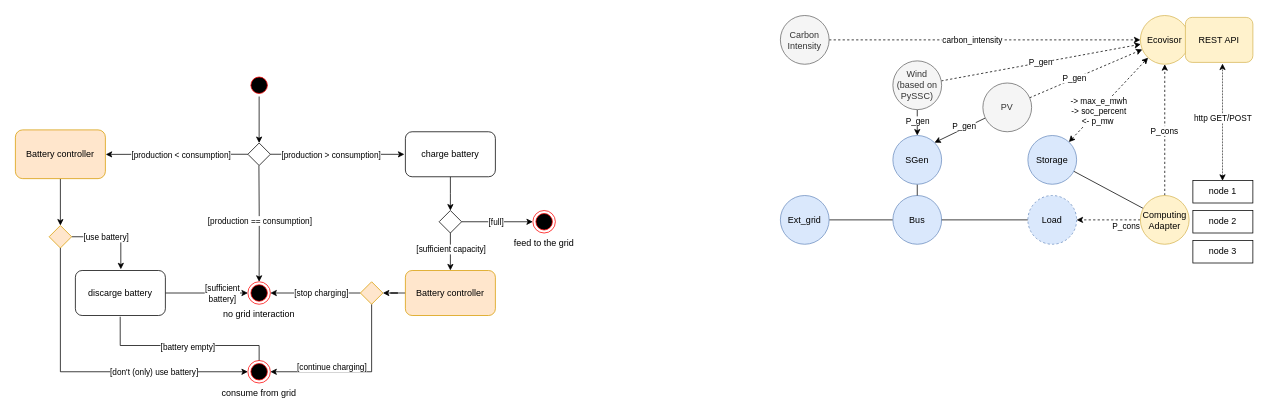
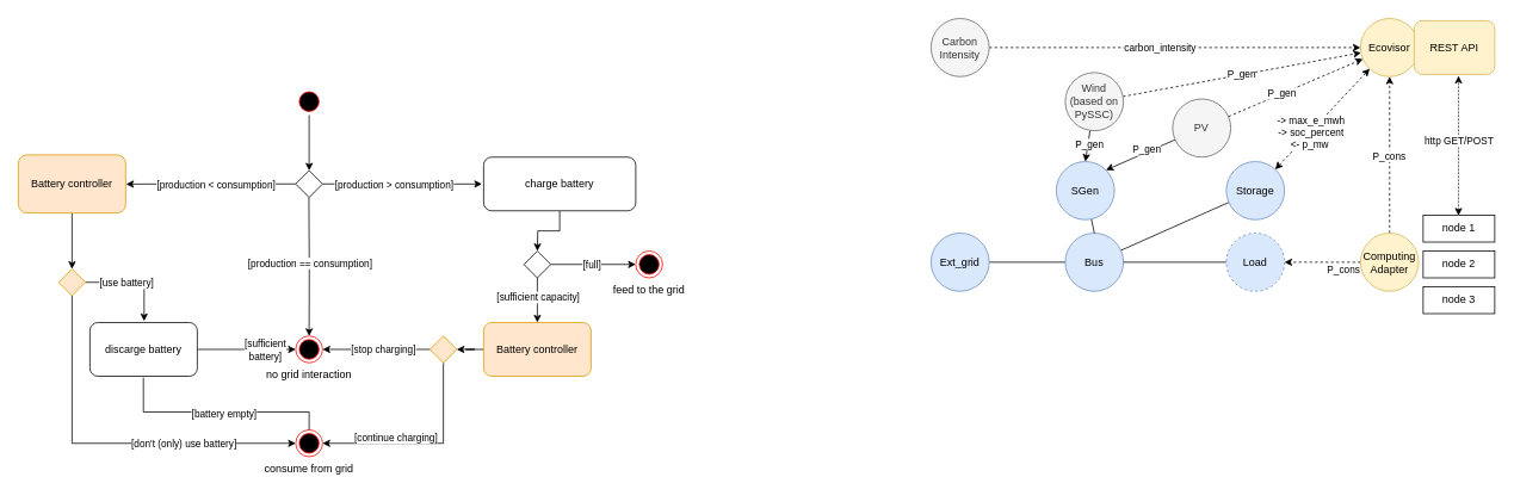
  <mxCell id="0" />
  <mxCell id="1" parent="0" />
  <mxCell id="2" value="" style="edgeStyle=orthogonalEdgeStyle;rounded=0;orthogonalLoop=1;jettySize=auto;html=1;entryX=0.5;entryY=0;entryDx=0;entryDy=0;" edge="1" parent="1" source="3" target="15"><mxGeometry relative="1" as="geometry"><mxPoint x="510" y="155" as="targetPoint" /></mxGeometry></mxCell>
  <mxCell id="3" value="" style="ellipse;shape=startState;fillColor=#000000;strokeColor=#ff0000;" vertex="1" parent="1"><mxGeometry x="330" y="98" width="30" height="30" as="geometry" /></mxCell>
  <mxCell id="4" value="" style="edgeStyle=orthogonalEdgeStyle;rounded=0;orthogonalLoop=1;jettySize=auto;html=1;entryX=0.5;entryY=0;entryDx=0;entryDy=0;" edge="1" parent="1" source="5"><mxGeometry relative="1" as="geometry"><mxPoint x="600" y="280" as="targetPoint" /></mxGeometry></mxCell>
- <mxCell id="5" value="charge battery" style="rounded=1;whiteSpace=wrap;html=1;" vertex="1" parent="1"><mxGeometry x="540" y="175" width="120" height="60" as="geometry" /></mxCell>
+ <mxCell id="5" value="charge battery" style="rounded=1;whiteSpace=wrap;html=1;" vertex="1" parent="1"><mxGeometry x="540" y="175" width="170" height="60" as="geometry" /></mxCell>
  <mxCell id="6" value="" style="edgeStyle=orthogonalEdgeStyle;rounded=0;orthogonalLoop=1;jettySize=auto;html=1;entryX=0.5;entryY=0;entryDx=0;entryDy=0;" edge="1" parent="1" target="19"><mxGeometry relative="1" as="geometry"><mxPoint x="344.71" y="220" as="sourcePoint" /><mxPoint x="344.71" y="285" as="targetPoint" /></mxGeometry></mxCell>
  <mxCell id="7" value="[production == consumption]" style="edgeLabel;html=1;align=center;verticalAlign=middle;resizable=0;points=[];" vertex="1" connectable="0" parent="6"><mxGeometry x="-0.049" relative="1" as="geometry"><mxPoint as="offset" /></mxGeometry></mxCell>
  <mxCell id="8" value="" style="edgeStyle=orthogonalEdgeStyle;rounded=0;orthogonalLoop=1;jettySize=auto;html=1;" edge="1" parent="1" source="18" target="10"><mxGeometry relative="1" as="geometry"><mxPoint x="655" y="335" as="sourcePoint" /></mxGeometry></mxCell>
  <mxCell id="9" value="[full]" style="edgeLabel;html=1;align=center;verticalAlign=middle;resizable=0;points=[];" vertex="1" connectable="0" parent="8"><mxGeometry x="0.025" y="2" relative="1" as="geometry"><mxPoint x="-4" y="2" as="offset" /></mxGeometry></mxCell>
  <mxCell id="10" value="&#10;&#10;&#10;&#10;feed to the grid" style="ellipse;shape=endState;fillColor=#000000;strokeColor=#ff0000" vertex="1" parent="1"><mxGeometry y="280" width="30" height="30" as="geometry" x="710" /></mxCell>
  <mxCell id="11" value="" style="edgeStyle=orthogonalEdgeStyle;rounded=0;orthogonalLoop=1;jettySize=auto;html=1;entryX=-0.011;entryY=0.502;entryDx=0;entryDy=0;entryPerimeter=0;" edge="1" parent="1" source="15" target="5"><mxGeometry relative="1" as="geometry" /></mxCell>
  <mxCell id="12" value="[production &amp;gt; consumption]" style="edgeLabel;html=1;align=center;verticalAlign=middle;resizable=0;points=[];" vertex="1" connectable="0" parent="11"><mxGeometry x="-0.512" y="-2" relative="1" as="geometry"><mxPoint x="36" y="-2" as="offset" /></mxGeometry></mxCell>
  <mxCell id="13" value="" style="edgeStyle=orthogonalEdgeStyle;rounded=0;orthogonalLoop=1;jettySize=auto;html=1;entryX=1.004;entryY=0.503;entryDx=0;entryDy=0;entryPerimeter=0;" edge="1" parent="1" source="15" target="21"><mxGeometry relative="1" as="geometry" /></mxCell>
  <mxCell id="14" value="[production &amp;lt; consumption]" style="edgeLabel;html=1;align=center;verticalAlign=middle;resizable=0;points=[];" vertex="1" connectable="0" parent="13"><mxGeometry x="0.245" y="-1" relative="1" as="geometry"><mxPoint x="28" y="1" as="offset" /></mxGeometry></mxCell>
  <mxCell id="15" value="" style="rhombus;whiteSpace=wrap;html=1;" vertex="1" parent="1"><mxGeometry x="330" y="190" width="30" height="30" as="geometry" /></mxCell>
  <mxCell id="16" value="" style="edgeStyle=orthogonalEdgeStyle;rounded=0;orthogonalLoop=1;jettySize=auto;html=1;entryX=0.5;entryY=-0.002;entryDx=0;entryDy=0;entryPerimeter=0;" edge="1" parent="1" source="18" target="23"><mxGeometry relative="1" as="geometry" /></mxCell>
  <mxCell id="17" value="[sufficient capacity]" style="edgeLabel;html=1;align=center;verticalAlign=middle;resizable=0;points=[];" vertex="1" connectable="0" parent="16"><mxGeometry x="-0.144" relative="1" as="geometry"><mxPoint as="offset" /></mxGeometry></mxCell>
  <mxCell id="18" value="" style="rhombus;whiteSpace=wrap;html=1;" vertex="1" parent="1"><mxGeometry x="585" y="280" width="30" height="30" as="geometry" /></mxCell>
  <mxCell id="19" value="&#10;&#10;&#10;&#10;no grid interaction" style="ellipse;shape=endState;fillColor=#000000;strokeColor=#ff0000" vertex="1" parent="1"><mxGeometry x="330" y="375" width="30" height="30" as="geometry" /></mxCell>
  <mxCell id="20" value="" style="edgeStyle=orthogonalEdgeStyle;rounded=0;orthogonalLoop=1;jettySize=auto;html=1;" edge="1" parent="1" source="21" target="34"><mxGeometry relative="1" as="geometry" /></mxCell>
  <mxCell id="21" value="Battery controller" style="rounded=1;whiteSpace=wrap;html=1;fillColor=#ffe6cc;strokeColor=#d79b00;" vertex="1" parent="1"><mxGeometry x="20" y="172.5" width="120" height="65" as="geometry" /></mxCell>
  <mxCell id="22" value="" style="edgeStyle=orthogonalEdgeStyle;rounded=0;orthogonalLoop=1;jettySize=auto;html=1;" edge="1" parent="1" source="23" target="28"><mxGeometry relative="1" as="geometry" /></mxCell>
  <mxCell id="23" value="Battery controller" style="rounded=1;whiteSpace=wrap;html=1;fillColor=#ffe6cc;strokeColor=#d79b00;" vertex="1" parent="1"><mxGeometry x="540" y="360" width="120" height="60" as="geometry" /></mxCell>
  <mxCell id="24" value="" style="edgeStyle=orthogonalEdgeStyle;rounded=0;orthogonalLoop=1;jettySize=auto;html=1;entryX=1;entryY=0.5;entryDx=0;entryDy=0;" edge="1" parent="1" source="28" target="19"><mxGeometry relative="1" as="geometry"><mxPoint x="505" y="465" as="targetPoint" /></mxGeometry></mxCell>
  <mxCell id="25" value="[stop charging]" style="edgeLabel;html=1;align=center;verticalAlign=middle;resizable=0;points=[];" vertex="1" connectable="0" parent="24"><mxGeometry x="-0.113" y="-1" relative="1" as="geometry"><mxPoint as="offset" /></mxGeometry></mxCell>
  <mxCell id="26" value="" style="edgeStyle=orthogonalEdgeStyle;rounded=0;orthogonalLoop=1;jettySize=auto;html=1;entryX=1;entryY=0.5;entryDx=0;entryDy=0;" edge="1" parent="1" source="28" target="29"><mxGeometry relative="1" as="geometry"><Array as="points"><mxPoint x="495" y="495" /></Array></mxGeometry></mxCell>
  <mxCell id="27" value="[continue charging]" style="edgeLabel;html=1;align=center;verticalAlign=middle;resizable=0;points=[];" vertex="1" connectable="0" parent="26"><mxGeometry x="-0.256" y="1" relative="1" as="geometry"><mxPoint x="-55" y="-1" as="offset" /></mxGeometry></mxCell>
  <mxCell id="28" value="" style="rhombus;whiteSpace=wrap;html=1;fillColor=#ffe6cc;strokeColor=#d79b00;" vertex="1" parent="1"><mxGeometry x="480" y="375" width="30" height="30" as="geometry" /></mxCell>
  <mxCell id="29" value="&#10;&#10;&#10;&#10;consume from grid" style="ellipse;shape=endState;fillColor=#000000;strokeColor=#ff0000" vertex="1" parent="1"><mxGeometry x="330" y="480" width="30" height="30" as="geometry" /></mxCell>
  <mxCell id="30" value="" style="edgeStyle=orthogonalEdgeStyle;rounded=0;orthogonalLoop=1;jettySize=auto;html=1;entryX=0;entryY=0.5;entryDx=0;entryDy=0;" edge="1" parent="1" source="34" target="29"><mxGeometry relative="1" as="geometry"><mxPoint x="80" y="410" as="targetPoint" /><Array as="points"><mxPoint x="80" y="495" /></Array></mxGeometry></mxCell>
  <mxCell id="31" value="[don't (only) use battery]" style="edgeLabel;html=1;align=center;verticalAlign=middle;resizable=0;points=[];" vertex="1" connectable="0" parent="30"><mxGeometry x="0.01" y="1" relative="1" as="geometry"><mxPoint x="79" y="1" as="offset" /></mxGeometry></mxCell>
  <mxCell id="32" value="" style="edgeStyle=orthogonalEdgeStyle;rounded=0;orthogonalLoop=1;jettySize=auto;html=1;entryX=0.505;entryY=-0.027;entryDx=0;entryDy=0;entryPerimeter=0;" edge="1" parent="1" source="34" target="39"><mxGeometry relative="1" as="geometry"><mxPoint x="80" y="410" as="targetPoint" /></mxGeometry></mxCell>
  <mxCell id="33" value="[use battery]" style="edgeLabel;html=1;align=center;verticalAlign=middle;resizable=0;points=[];" vertex="1" connectable="0" parent="32"><mxGeometry x="-0.17" relative="1" as="geometry"><mxPoint as="offset" /></mxGeometry></mxCell>
  <mxCell id="34" value="" style="rhombus;whiteSpace=wrap;html=1;fillColor=#ffe6cc;strokeColor=#d79b00;" vertex="1" parent="1"><mxGeometry x="65" y="300" width="30" height="30" as="geometry" /></mxCell>
  <mxCell id="35" value="" style="edgeStyle=orthogonalEdgeStyle;rounded=0;orthogonalLoop=1;jettySize=auto;html=1;entryX=0.5;entryY=0;entryDx=0;entryDy=0;exitX=0.498;exitY=1.027;exitDx=0;exitDy=0;exitPerimeter=0;endArrow=none;" edge="1" parent="1" source="39" target="29"><mxGeometry relative="1" as="geometry"><mxPoint x="80" y="590" as="targetPoint" /><Array as="points"><mxPoint x="160" y="460" /><mxPoint x="345" y="460" /></Array></mxGeometry></mxCell>
  <mxCell id="36" value="[battery empty]" style="edgeLabel;html=1;align=center;verticalAlign=middle;resizable=0;points=[];" vertex="1" connectable="0" parent="35"><mxGeometry x="-0.289" relative="1" as="geometry"><mxPoint x="41" y="1" as="offset" /></mxGeometry></mxCell>
  <mxCell id="37" value="" style="edgeStyle=orthogonalEdgeStyle;rounded=0;orthogonalLoop=1;jettySize=auto;html=1;" edge="1" parent="1" source="39" target="19"><mxGeometry relative="1" as="geometry" /></mxCell>
  <mxCell id="38" value="[sufficient&lt;br&gt;battery]" style="edgeLabel;html=1;align=center;verticalAlign=middle;resizable=0;points=[];" vertex="1" connectable="0" parent="37"><mxGeometry x="0.174" relative="1" as="geometry"><mxPoint x="10" as="offset" /></mxGeometry></mxCell>
  <mxCell id="39" value="discarge battery" style="rounded=1;whiteSpace=wrap;html=1;" vertex="1" parent="1"><mxGeometry x="100" y="360" width="120" height="60" as="geometry" /></mxCell>
  <mxCell id="40" style="edgeStyle=none;rounded=0;orthogonalLoop=1;jettySize=auto;html=1;dashed=1;startArrow=classic;startFill=1;endArrow=classic;endFill=1;exitX=0.494;exitY=0.012;exitDx=0;exitDy=0;exitPerimeter=0;entryX=0.55;entryY=1.026;entryDx=0;entryDy=0;entryPerimeter=0;dashPattern=1 1;" edge="1" parent="1" source="42" target="72"><mxGeometry relative="1" as="geometry" /></mxCell>
  <mxCell id="41" value="http GET/POST" style="edgeLabel;html=1;align=center;verticalAlign=middle;resizable=0;points=[];" vertex="1" connectable="0" parent="40"><mxGeometry x="0.08" relative="1" as="geometry"><mxPoint as="offset" /></mxGeometry></mxCell>
  <mxCell id="42" value="node 1" style="rounded=0;whiteSpace=wrap;html=1;" vertex="1" parent="1"><mxGeometry x="1590" y="240" width="80" height="30" as="geometry" /></mxCell>
  <mxCell id="43" value="node 2" style="rounded=0;whiteSpace=wrap;html=1;" vertex="1" parent="1"><mxGeometry x="1590" y="280" width="80" height="30" as="geometry" /></mxCell>
  <mxCell id="44" value="node 3" style="rounded=0;whiteSpace=wrap;html=1;" vertex="1" parent="1"><mxGeometry x="1590" y="320" width="80" height="30" as="geometry" /></mxCell>
  <mxCell id="45" value="" style="edgeStyle=orthogonalEdgeStyle;rounded=0;orthogonalLoop=1;jettySize=auto;html=1;endArrow=none;endFill=0;startArrow=none;startFill=0;" edge="1" parent="1" source="46" target="47"><mxGeometry relative="1" as="geometry" /></mxCell>
  <mxCell id="46" value="Ext_grid" style="ellipse;whiteSpace=wrap;html=1;aspect=fixed;rounded=0;fillColor=#dae8fc;strokeColor=#6c8ebf;" vertex="1" parent="1"><mxGeometry x="1040" y="260" width="65" height="65" as="geometry" /></mxCell>
  <mxCell id="47" value="Bus" style="ellipse;whiteSpace=wrap;html=1;aspect=fixed;rounded=0;fillColor=#dae8fc;strokeColor=#6c8ebf;" vertex="1" parent="1"><mxGeometry x="1190" y="260" width="65" height="65" as="geometry" /></mxCell>
  <mxCell id="48" value="" style="rounded=0;orthogonalLoop=1;jettySize=auto;html=1;endArrow=classic;endFill=1;entryX=1;entryY=0;entryDx=0;entryDy=0;" edge="1" parent="1" source="52" target="74"><mxGeometry relative="1" as="geometry" /></mxCell>
  <mxCell id="49" value="P_gen" style="edgeLabel;html=1;align=center;verticalAlign=middle;resizable=0;points=[];" vertex="1" connectable="0" parent="48"><mxGeometry x="-0.295" y="3" relative="1" as="geometry"><mxPoint x="-6" y="-4" as="offset" /></mxGeometry></mxCell>
  <mxCell id="50" style="edgeStyle=none;rounded=0;orthogonalLoop=1;jettySize=auto;html=1;endArrow=classic;endFill=1;dashed=1;" edge="1" parent="1" source="52" target="71"><mxGeometry relative="1" as="geometry" /></mxCell>
  <mxCell id="51" value="P_gen" style="edgeLabel;html=1;align=center;verticalAlign=middle;resizable=0;points=[];" vertex="1" connectable="0" parent="50"><mxGeometry x="-0.206" y="1" relative="1" as="geometry"><mxPoint as="offset" /></mxGeometry></mxCell>
  <mxCell id="52" value="PV" style="ellipse;whiteSpace=wrap;html=1;aspect=fixed;rounded=0;fillColor=#f5f5f5;fontColor=#333333;strokeColor=#666666;" vertex="1" parent="1"><mxGeometry x="1310" y="110" width="65" height="65" as="geometry" /></mxCell>
  <mxCell id="53" value="" style="rounded=0;orthogonalLoop=1;jettySize=auto;html=1;endArrow=classic;endFill=1;entryX=0.5;entryY=0;entryDx=0;entryDy=0;" edge="1" parent="1" source="56" target="74"><mxGeometry relative="1" as="geometry"><mxPoint x="1220" y="250" as="targetPoint" /></mxGeometry></mxCell>
  <mxCell id="54" value="P_gen" style="edgeLabel;html=1;align=center;verticalAlign=middle;resizable=0;points=[];" vertex="1" connectable="0" parent="53"><mxGeometry x="-0.606" y="1" relative="1" as="geometry"><mxPoint x="-1" y="8" as="offset" /></mxGeometry></mxCell>
  <mxCell id="55" value="P_gen" style="edgeStyle=none;rounded=0;orthogonalLoop=1;jettySize=auto;html=1;endArrow=classic;endFill=1;dashed=1;" edge="1" parent="1" source="56" target="71"><mxGeometry relative="1" as="geometry" /></mxCell>
  <mxCell id="56" value="Wind&lt;br&gt;(based on PySSC)" style="ellipse;whiteSpace=wrap;html=1;aspect=fixed;rounded=0;fillColor=#f5f5f5;fontColor=#333333;strokeColor=#666666;" vertex="1" parent="1"><mxGeometry x="1190" y="80.5" width="65" height="65" as="geometry" /></mxCell>
  <mxCell id="57" value="" style="edgeStyle=orthogonalEdgeStyle;rounded=0;orthogonalLoop=1;jettySize=auto;html=1;endArrow=none;endFill=0;startArrow=none;startFill=0;" edge="1" parent="1" source="60" target="47"><mxGeometry relative="1" as="geometry" /></mxCell>
  <mxCell id="58" value="" style="rounded=0;orthogonalLoop=1;jettySize=auto;html=1;endArrow=classic;endFill=1;dashed=1;" edge="1" parent="1" source="67" target="71"><mxGeometry relative="1" as="geometry" /></mxCell>
  <mxCell id="59" value="P_cons" style="edgeLabel;html=1;align=center;verticalAlign=middle;resizable=0;points=[];" vertex="1" connectable="0" parent="58"><mxGeometry x="-0.005" y="1" relative="1" as="geometry"><mxPoint as="offset" /></mxGeometry></mxCell>
  <mxCell id="60" value="Load" style="ellipse;whiteSpace=wrap;html=1;aspect=fixed;rounded=0;fillColor=#dae8fc;strokeColor=#6c8ebf;dashed=1;" vertex="1" parent="1"><mxGeometry x="1370" y="260" width="65" height="65" as="geometry" /></mxCell>
- <mxCell id="61" value="" style="rounded=0;orthogonalLoop=1;jettySize=auto;html=1;endArrow=none;endFill=0;startArrow=none;startFill=0;" edge="1" parent="1" source="64" target="67"><mxGeometry x="-0.076" relative="1" as="geometry"><mxPoint as="offset" /></mxGeometry></mxCell>
+ <mxCell id="61" value="" style="rounded=0;orthogonalLoop=1;jettySize=auto;html=1;endArrow=none;endFill=0;startArrow=none;startFill=0;" edge="1" parent="1" source="64" target="47"><mxGeometry x="-0.076" relative="1" as="geometry"><mxPoint as="offset" /></mxGeometry></mxCell>
  <mxCell id="62" value="" style="rounded=0;orthogonalLoop=1;jettySize=auto;html=1;endArrow=classic;endFill=1;dashed=1;startArrow=classic;startFill=1;" edge="1" parent="1" source="64" target="71"><mxGeometry relative="1" as="geometry" /></mxCell>
  <mxCell id="63" value="&amp;nbsp;-&amp;gt; max_e_mwh&lt;br&gt;&amp;nbsp;-&amp;gt; soc_percent&lt;br&gt;&lt;span style=&quot;&quot;&gt;&amp;lt;- p_mw&lt;/span&gt;" style="edgeLabel;html=1;align=center;verticalAlign=middle;resizable=0;points=[];" vertex="1" connectable="0" parent="62"><mxGeometry x="-0.786" relative="1" as="geometry"><mxPoint x="26" y="-29" as="offset" /></mxGeometry></mxCell>
  <mxCell id="64" value="Storage" style="ellipse;whiteSpace=wrap;html=1;aspect=fixed;rounded=0;fillColor=#dae8fc;strokeColor=#6c8ebf;" vertex="1" parent="1"><mxGeometry x="1370" y="180" width="65" height="65" as="geometry" /></mxCell>
  <mxCell id="65" value="" style="edgeStyle=orthogonalEdgeStyle;rounded=0;orthogonalLoop=1;jettySize=auto;html=1;endArrow=classic;endFill=1;startArrow=none;startFill=0;dashed=1;" edge="1" parent="1" source="67" target="60"><mxGeometry relative="1" as="geometry" /></mxCell>
  <mxCell id="66" value="P_cons" style="edgeLabel;html=1;align=center;verticalAlign=middle;resizable=0;points=[];" vertex="1" connectable="0" parent="65"><mxGeometry x="-0.456" relative="1" as="geometry"><mxPoint x="3" y="8" as="offset" /></mxGeometry></mxCell>
  <mxCell id="67" value="Computing&lt;br&gt;Adapter" style="ellipse;whiteSpace=wrap;html=1;aspect=fixed;rounded=0;fillColor=#fff2cc;strokeColor=#d6b656;" vertex="1" parent="1"><mxGeometry x="1520" y="260" width="65" height="65" as="geometry" /></mxCell>
  <mxCell id="68" value="" style="edgeStyle=none;rounded=0;orthogonalLoop=1;jettySize=auto;html=1;dashed=1;startArrow=none;startFill=0;endArrow=classic;endFill=1;" edge="1" parent="1" source="70" target="71"><mxGeometry relative="1" as="geometry" /></mxCell>
  <mxCell id="69" value="carbon_intensity" style="edgeLabel;html=1;align=center;verticalAlign=middle;resizable=0;points=[];" vertex="1" connectable="0" parent="68"><mxGeometry x="-0.222" y="-3" relative="1" as="geometry"><mxPoint x="29" y="-3" as="offset" /></mxGeometry></mxCell>
  <mxCell id="70" value="Carbon&lt;br&gt;Intensity" style="ellipse;whiteSpace=wrap;html=1;aspect=fixed;rounded=0;fillColor=#f5f5f5;fontColor=#333333;strokeColor=#666666;" vertex="1" parent="1"><mxGeometry x="1040" y="20" width="65" height="65" as="geometry" /></mxCell>
  <mxCell id="71" value="Ecovisor" style="ellipse;whiteSpace=wrap;html=1;aspect=fixed;rounded=0;fillColor=#fff2cc;strokeColor=#d6b656;" vertex="1" parent="1"><mxGeometry x="1520" y="20" width="65" height="65" as="geometry" /></mxCell>
  <mxCell id="72" value="REST API" style="rounded=1;whiteSpace=wrap;html=1;fillColor=#fff2cc;strokeColor=#d6b656;" vertex="1" parent="1"><mxGeometry x="1580" y="22.5" width="90" height="60" as="geometry" /></mxCell>
  <mxCell id="73" value="" style="edgeStyle=none;rounded=0;orthogonalLoop=1;jettySize=auto;html=1;startArrow=none;startFill=0;endArrow=none;endFill=0;entryX=0.5;entryY=0;entryDx=0;entryDy=0;" edge="1" parent="1" source="74" target="47"><mxGeometry relative="1" as="geometry"><mxPoint x="1222.5" y="317" as="targetPoint" /></mxGeometry></mxCell>
- <mxCell id="74" value="SGen" style="ellipse;whiteSpace=wrap;html=1;aspect=fixed;rounded=0;fillColor=#dae8fc;strokeColor=#6c8ebf;" vertex="1" parent="1"><mxGeometry x="1190" y="180" width="65" height="65" as="geometry" /></mxCell>
+ <mxCell id="74" value="SGen" style="ellipse;whiteSpace=wrap;html=1;aspect=fixed;rounded=0;fillColor=#dae8fc;strokeColor=#6c8ebf;" vertex="1" parent="1"><mxGeometry x="1180" y="180" width="65" height="65" as="geometry" /></mxCell>
